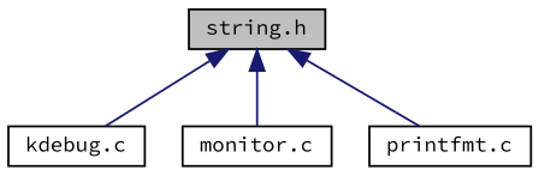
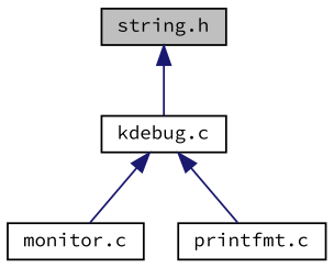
  digraph {
    fontname="Source Code Pro"
    node [color=black fillcolor=white fontname="Source Code Pro" fontsize=10 shape=record style=filled]
    edge [color=midnightblue dir=back fontname="Source Code Pro" fontsize=10 labelfontname=Helvetica labelfontsize=10 style=solid]
    n1 [fillcolor=grey75 fontcolor=black height=0.2 label="string.h" width=0.4]
    n2 [height=0.2 label="kdebug.c" width=0.4]
    n3 [height=0.2 label="monitor.c" width=0.4]
    n4 [height=0.2 label="printfmt.c" width=0.4]
    n1 -> n2
-   n1 -> n3
-   n1 -> n4
+   n2 -> n3
+   n2 -> n4
  }
